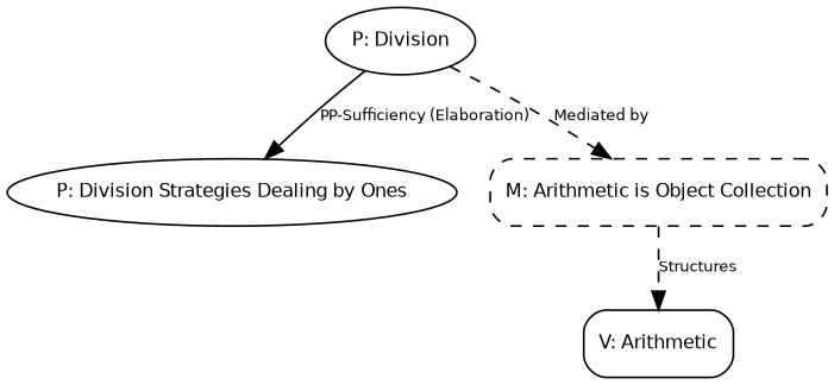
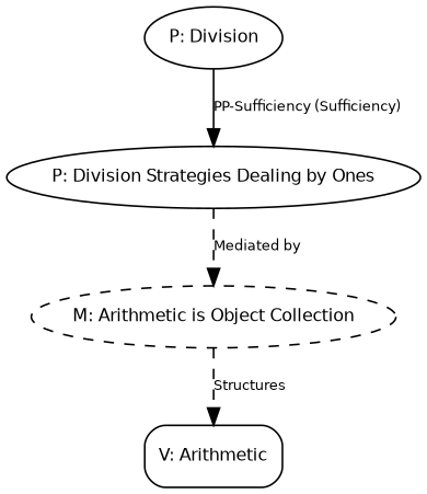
  digraph {
    node [fontname=Helvetica fontsize=10 shape=ellipse]
    edge [fontname=Helvetica fontsize=8 style=dashed]
    n1 [label="P: Division"]
    n2 [label="P: Division Strategies Dealing by Ones"]
-   n3 [label="M: Arithmetic is Object Collection" shape=box style="rounded,dashed"]
+   n3 [label="M: Arithmetic is Object Collection" style="rounded,dashed"]
    n4 [label="V: Arithmetic" shape=box style=rounded]
-   n1 -> n2 [label="PP-Sufficiency (Elaboration)" style=solid]
-   n1 -> n3 [label="Mediated by"]
+   n1 -> n2 [label="PP-Sufficiency (Sufficiency)" style=solid]
+   n2 -> n3 [label="Mediated by"]
    n3 -> n4 [label=Structures]
  }
